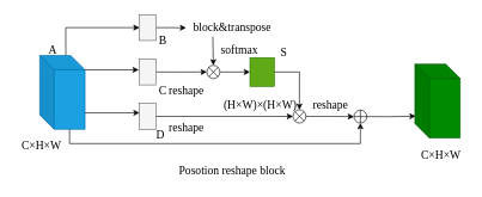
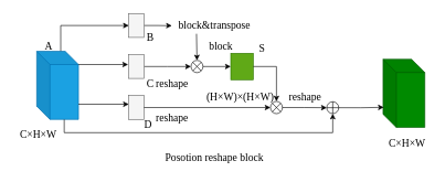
  <mxCell id="0" />
  <mxCell id="1" parent="0" />
  <mxCell id="2" style="edgeStyle=orthogonalEdgeStyle;rounded=0;orthogonalLoop=1;jettySize=auto;html=1;exitX=0.575;exitY=0.002;exitDx=0;exitDy=0;exitPerimeter=0;entryX=0;entryY=0.5;entryDx=0;entryDy=0;" edge="1" parent="1" source="3" target="5"><mxGeometry relative="1" as="geometry" /></mxCell>
  <mxCell id="3" value="" style="shape=cube;whiteSpace=wrap;html=1;boundedLbl=1;backgroundOutline=1;darkOpacity=0.05;darkOpacity2=0.1;fillColor=#1ba1e2;fontColor=#ffffff;strokeColor=#006EAF;" vertex="1" parent="1"><mxGeometry x="55" y="77" width="63" height="103" as="geometry" /></mxCell>
  <mxCell id="4" style="edgeStyle=orthogonalEdgeStyle;rounded=0;orthogonalLoop=1;jettySize=auto;html=1;exitX=1;exitY=0.5;exitDx=0;exitDy=0;" edge="1" parent="1" source="5"><mxGeometry relative="1" as="geometry"><mxPoint x="259" y="38.333" as="targetPoint" /></mxGeometry></mxCell>
  <mxCell id="5" value="" style="rounded=0;whiteSpace=wrap;html=1;fillColor=#f5f5f5;fontColor=#333333;strokeColor=#666666;" vertex="1" parent="1"><mxGeometry x="194" y="20" width="23" height="36" as="geometry" /></mxCell>
  <mxCell id="6" style="edgeStyle=orthogonalEdgeStyle;rounded=0;orthogonalLoop=1;jettySize=auto;html=1;exitX=1;exitY=0.5;exitDx=0;exitDy=0;" edge="1" parent="1" source="7"><mxGeometry relative="1" as="geometry"><mxPoint x="287.889" y="100" as="targetPoint" /></mxGeometry></mxCell>
  <mxCell id="7" value="" style="rounded=0;whiteSpace=wrap;html=1;fillColor=#f5f5f5;fontColor=#333333;strokeColor=#666666;" vertex="1" parent="1"><mxGeometry x="194" y="82" width="23" height="36" as="geometry" /></mxCell>
  <mxCell id="8" value="" style="rounded=0;whiteSpace=wrap;html=1;fillColor=#f5f5f5;fontColor=#333333;strokeColor=#666666;" vertex="1" parent="1"><mxGeometry x="194" y="144" width="23" height="36" as="geometry" /></mxCell>
  <mxCell id="9" value="" style="shape=cube;whiteSpace=wrap;html=1;boundedLbl=1;backgroundOutline=1;darkOpacity=0.05;darkOpacity2=0.1;fillColor=#008a00;fontColor=#ffffff;strokeColor=#005700;" vertex="1" parent="1"><mxGeometry x="578" y="89" width="63" height="103" as="geometry" /></mxCell>
  <mxCell id="10" value="" style="rounded=0;whiteSpace=wrap;html=1;fillColor=#60a917;fontColor=#ffffff;strokeColor=#2D7600;" vertex="1" parent="1"><mxGeometry x="348" y="80" width="34" height="40" as="geometry" /></mxCell>
  <mxCell id="11" value="" style="endArrow=classic;html=1;rounded=0;exitX=0;exitY=0;exitDx=63;exitDy=20;exitPerimeter=0;" edge="1" parent="1" source="3"><mxGeometry width="50" height="50" relative="1" as="geometry"><mxPoint x="144" y="150" as="sourcePoint" /><mxPoint x="193" y="97" as="targetPoint" /></mxGeometry></mxCell>
  <mxCell id="12" value="" style="endArrow=classic;html=1;rounded=0;exitX=1;exitY=0.777;exitDx=0;exitDy=0;exitPerimeter=0;" edge="1" parent="1" source="3"><mxGeometry width="50" height="50" relative="1" as="geometry"><mxPoint x="144" y="207" as="sourcePoint" /><mxPoint x="194" y="157" as="targetPoint" /></mxGeometry></mxCell>
  <mxCell id="13" value="&lt;font style=&quot;font-size: 16px;&quot; face=&quot;Times New Roman&quot;&gt;block&amp;amp;transpose&lt;/font&gt;" style="text;html=1;align=center;verticalAlign=middle;resizable=0;points=[];autosize=1;strokeColor=none;fillColor=none;" vertex="1" parent="1"><mxGeometry x="253" y="22.5" width="140" height="31" as="geometry" /></mxCell>
  <mxCell id="14" style="edgeStyle=orthogonalEdgeStyle;rounded=0;orthogonalLoop=1;jettySize=auto;html=1;exitX=1;exitY=0.5;exitDx=0;exitDy=0;exitPerimeter=0;entryX=0;entryY=0.5;entryDx=0;entryDy=0;" edge="1" parent="1" source="15" target="10"><mxGeometry relative="1" as="geometry" /></mxCell>
  <mxCell id="15" value="" style="verticalLabelPosition=bottom;verticalAlign=top;html=1;shape=mxgraph.flowchart.or;" vertex="1" parent="1"><mxGeometry x="288" y="90.75" width="18" height="18.5" as="geometry" /></mxCell>
  <mxCell id="16" value="" style="verticalLabelPosition=bottom;verticalAlign=top;html=1;shape=mxgraph.flowchart.or;" vertex="1" parent="1"><mxGeometry x="408" y="152.75" width="18" height="18.5" as="geometry" /></mxCell>
  <mxCell id="17" style="edgeStyle=orthogonalEdgeStyle;rounded=0;orthogonalLoop=1;jettySize=auto;html=1;exitX=1;exitY=0.5;exitDx=0;exitDy=0;entryX=0;entryY=0.5;entryDx=0;entryDy=0;entryPerimeter=0;" edge="1" parent="1" source="8" target="16"><mxGeometry relative="1" as="geometry" /></mxCell>
  <mxCell id="18" value="" style="verticalLabelPosition=bottom;verticalAlign=top;html=1;shape=mxgraph.flowchart.summing_function;" vertex="1" parent="1"><mxGeometry x="493" y="153.25" width="18" height="18" as="geometry" /></mxCell>
  <mxCell id="19" style="edgeStyle=orthogonalEdgeStyle;rounded=0;orthogonalLoop=1;jettySize=auto;html=1;exitX=1;exitY=0.5;exitDx=0;exitDy=0;exitPerimeter=0;entryX=0;entryY=0.5;entryDx=0;entryDy=0;entryPerimeter=0;" edge="1" parent="1" source="16" target="18"><mxGeometry relative="1" as="geometry" /></mxCell>
  <mxCell id="20" style="edgeStyle=orthogonalEdgeStyle;rounded=0;orthogonalLoop=1;jettySize=auto;html=1;exitX=1;exitY=0.5;exitDx=0;exitDy=0;exitPerimeter=0;entryX=0.016;entryY=0.706;entryDx=0;entryDy=0;entryPerimeter=0;" edge="1" parent="1" source="18" target="9"><mxGeometry relative="1" as="geometry" /></mxCell>
  <mxCell id="21" style="edgeStyle=orthogonalEdgeStyle;rounded=0;orthogonalLoop=1;jettySize=auto;html=1;exitX=0;exitY=0;exitDx=41.5;exitDy=103;exitPerimeter=0;entryX=0.5;entryY=1;entryDx=0;entryDy=0;entryPerimeter=0;" edge="1" parent="1" source="3" target="18"><mxGeometry relative="1" as="geometry" /></mxCell>
  <mxCell id="22" style="edgeStyle=orthogonalEdgeStyle;rounded=0;orthogonalLoop=1;jettySize=auto;html=1;exitX=1;exitY=0.5;exitDx=0;exitDy=0;entryX=0.5;entryY=0;entryDx=0;entryDy=0;entryPerimeter=0;" edge="1" parent="1" source="10" target="16"><mxGeometry relative="1" as="geometry" /></mxCell>
- <mxCell id="23" value="&lt;font style=&quot;font-size: 16px;&quot; face=&quot;Times New Roman&quot;&gt;softmax&lt;/font&gt;" style="text;html=1;align=center;verticalAlign=middle;resizable=0;points=[];autosize=1;strokeColor=none;fillColor=none;" vertex="1" parent="1"><mxGeometry x="298" y="53.5" width="70" height="31" as="geometry" /></mxCell>
+ <mxCell id="23" value="&lt;font style=&quot;font-size: 16px;&quot; face=&quot;Times New Roman&quot;&gt;block&lt;/font&gt;" style="text;html=1;align=center;verticalAlign=middle;resizable=0;points=[];autosize=1;strokeColor=none;fillColor=none;" vertex="1" parent="1"><mxGeometry x="298" y="53.5" width="70" height="31" as="geometry" /></mxCell>
  <mxCell id="24" value="" style="endArrow=classic;html=1;rounded=0;entryX=0.5;entryY=0;entryDx=0;entryDy=0;entryPerimeter=0;exitX=0.309;exitY=0.905;exitDx=0;exitDy=0;exitPerimeter=0;" edge="1" parent="1" source="13" target="15"><mxGeometry width="50" height="50" relative="1" as="geometry"><mxPoint x="272" y="77" as="sourcePoint" /><mxPoint x="322" y="27" as="targetPoint" /></mxGeometry></mxCell>
  <mxCell id="25" value="&lt;font style=&quot;font-size: 16px;&quot; face=&quot;Times New Roman&quot;&gt;reshape&lt;/font&gt;" style="text;html=1;align=center;verticalAlign=middle;resizable=0;points=[];autosize=1;strokeColor=none;fillColor=none;" vertex="1" parent="1"><mxGeometry x="225" y="109.25" width="67" height="31" as="geometry" /></mxCell>
  <mxCell id="26" value="&lt;font style=&quot;font-size: 16px;&quot; face=&quot;Times New Roman&quot;&gt;reshape&lt;/font&gt;" style="text;html=1;align=center;verticalAlign=middle;resizable=0;points=[];autosize=1;strokeColor=none;fillColor=none;" vertex="1" parent="1"><mxGeometry x="225" y="161" width="67" height="31" as="geometry" /></mxCell>
  <mxCell id="27" value="&lt;font style=&quot;font-size: 16px;&quot; face=&quot;Times New Roman&quot;&gt;reshape&lt;/font&gt;" style="text;html=1;align=center;verticalAlign=middle;resizable=0;points=[];autosize=1;strokeColor=none;fillColor=none;" vertex="1" parent="1"><mxGeometry x="426" y="130" width="67" height="31" as="geometry" /></mxCell>
  <mxCell id="28" value="&lt;font face=&quot;Times New Roman&quot;&gt;&lt;span style=&quot;font-size: 16px;&quot;&gt;(H×W)×(H×W)&lt;/span&gt;&lt;/font&gt;" style="text;html=1;align=center;verticalAlign=middle;resizable=0;points=[];autosize=1;strokeColor=none;fillColor=none;" vertex="1" parent="1"><mxGeometry x="302" y="130" width="120" height="31" as="geometry" /></mxCell>
  <mxCell id="29" value="&lt;font face=&quot;Times New Roman&quot;&gt;&lt;span style=&quot;font-size: 16px;&quot;&gt;C×H×W&lt;/span&gt;&lt;/font&gt;" style="text;html=1;align=center;verticalAlign=middle;resizable=0;points=[];autosize=1;strokeColor=none;fillColor=none;" vertex="1" parent="1"><mxGeometry x="577" y="199" width="73" height="31" as="geometry" /></mxCell>
  <mxCell id="30" value="&lt;font face=&quot;Times New Roman&quot;&gt;&lt;span style=&quot;font-size: 16px;&quot;&gt;C×H×W&lt;/span&gt;&lt;/font&gt;" style="text;html=1;align=center;verticalAlign=middle;resizable=0;points=[];autosize=1;strokeColor=none;fillColor=none;" vertex="1" parent="1"><mxGeometry x="20" y="186" width="73" height="31" as="geometry" /></mxCell>
  <mxCell id="31" value="&lt;font face=&quot;Times New Roman&quot;&gt;&lt;span style=&quot;font-size: 16px;&quot;&gt;A&lt;/span&gt;&lt;/font&gt;" style="text;html=1;align=center;verticalAlign=middle;resizable=0;points=[];autosize=1;strokeColor=none;fillColor=none;" vertex="1" parent="1"><mxGeometry x="58" y="53.5" width="30" height="31" as="geometry" /></mxCell>
  <mxCell id="32" value="&lt;font face=&quot;Times New Roman&quot;&gt;&lt;span style=&quot;font-size: 16px;&quot;&gt;B&lt;/span&gt;&lt;/font&gt;" style="text;html=1;align=center;verticalAlign=middle;resizable=0;points=[];autosize=1;strokeColor=none;fillColor=none;" vertex="1" parent="1"><mxGeometry x="211" y="40" width="29" height="31" as="geometry" /></mxCell>
  <mxCell id="33" value="&lt;font face=&quot;Times New Roman&quot;&gt;&lt;span style=&quot;font-size: 16px;&quot;&gt;C&lt;/span&gt;&lt;/font&gt;" style="text;html=1;align=center;verticalAlign=middle;resizable=0;points=[];autosize=1;strokeColor=none;fillColor=none;" vertex="1" parent="1"><mxGeometry x="211" y="109.25" width="29" height="31" as="geometry" /></mxCell>
  <mxCell id="34" value="&lt;font face=&quot;Times New Roman&quot;&gt;&lt;span style=&quot;font-size: 16px;&quot;&gt;D&lt;/span&gt;&lt;/font&gt;" style="text;html=1;align=center;verticalAlign=middle;resizable=0;points=[];autosize=1;strokeColor=none;fillColor=none;" vertex="1" parent="1"><mxGeometry x="208" y="171.25" width="30" height="31" as="geometry" /></mxCell>
  <mxCell id="35" value="&lt;font face=&quot;Times New Roman&quot;&gt;&lt;span style=&quot;font-size: 16px;&quot;&gt;S&lt;/span&gt;&lt;/font&gt;" style="text;html=1;align=center;verticalAlign=middle;resizable=0;points=[];autosize=1;strokeColor=none;fillColor=none;" vertex="1" parent="1"><mxGeometry x="381" y="56" width="27" height="31" as="geometry" /></mxCell>
  <mxCell id="36" value="&lt;font style=&quot;font-size: 16px;&quot; face=&quot;Times New Roman&quot;&gt;Posotion reshape block&lt;/font&gt;" style="text;html=1;align=center;verticalAlign=middle;resizable=0;points=[];autosize=1;strokeColor=none;fillColor=none;" vertex="1" parent="1"><mxGeometry x="236" y="222" width="174" height="31" as="geometry" /></mxCell>
